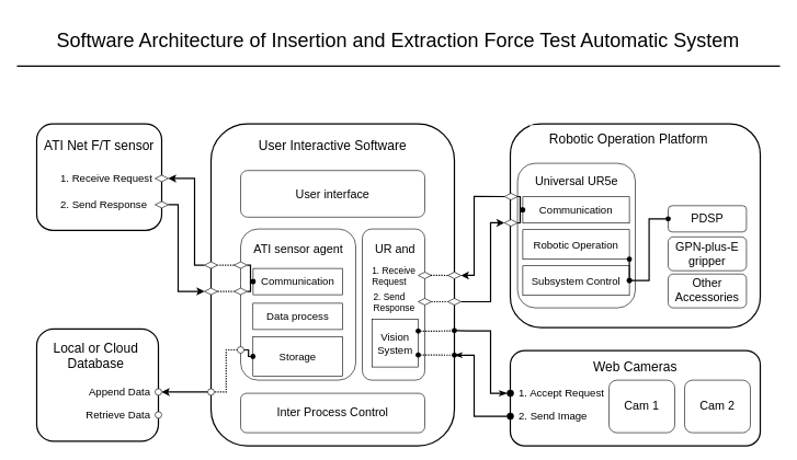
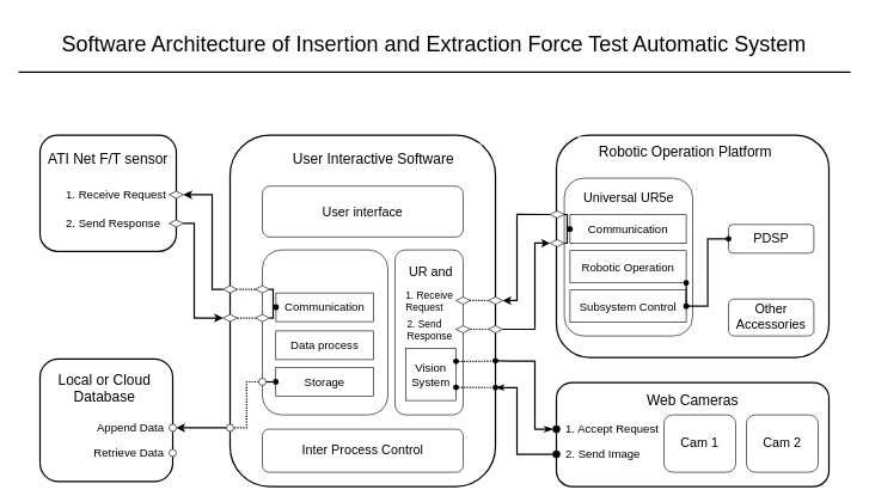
  <mxCell id="0" />
  <mxCell id="1" parent="0" />
  <mxCell id="2" value="" style="rounded=1;whiteSpace=wrap;html=1;fontSize=20;align=left;strokeWidth=2;" parent="1" vertex="1"><mxGeometry x="775" y="188" width="380" height="310" as="geometry" /></mxCell>
  <mxCell id="3" value="" style="endArrow=none;html=1;strokeWidth=2;" parent="1" edge="1"><mxGeometry width="50" height="50" relative="1" as="geometry"><mxPoint x="25" y="100" as="sourcePoint" /><mxPoint x="1185" y="100" as="targetPoint" /></mxGeometry></mxCell>
  <mxCell id="4" value="&lt;font style=&quot;font-size: 30px&quot;&gt;Software Architecture of Insertion and Extraction Force Test Automatic&amp;nbsp;System&lt;/font&gt;" style="text;html=1;strokeColor=none;fillColor=none;align=center;verticalAlign=middle;whiteSpace=wrap;rounded=0;fontSize=20;" parent="1" vertex="1"><mxGeometry width="1169" height="80" as="geometry" x="20" y="20" /></mxCell>
  <mxCell id="5" value="" style="rounded=1;whiteSpace=wrap;html=1;fontSize=20;align=left;strokeWidth=2;" parent="1" vertex="1"><mxGeometry x="55" y="188" width="190" height="162" as="geometry" /></mxCell>
  <mxCell id="6" value="ATI Net F/T sensor" style="rounded=0;whiteSpace=wrap;html=1;fontSize=20;align=center;strokeColor=none;" parent="1" vertex="1"><mxGeometry x="65" y="200" width="170" height="40" as="geometry" /></mxCell>
  <mxCell id="7" value="" style="rhombus;whiteSpace=wrap;html=1;fontSize=20;align=left;" parent="1" vertex="1"><mxGeometry x="235" y="266" width="20" height="10" as="geometry" /></mxCell>
  <mxCell id="8" style="edgeStyle=orthogonalEdgeStyle;rounded=0;orthogonalLoop=1;jettySize=auto;html=1;exitX=1;exitY=0.5;exitDx=0;exitDy=0;entryX=0;entryY=0.5;entryDx=0;entryDy=0;strokeWidth=2;fontSize=18;" parent="1" source="9" target="20" edge="1"><mxGeometry relative="1" as="geometry"><Array as="points"><mxPoint x="270" y="311" /><mxPoint x="270" y="443" /></Array></mxGeometry></mxCell>
  <mxCell id="9" value="" style="rhombus;whiteSpace=wrap;html=1;fontSize=20;align=left;" parent="1" vertex="1"><mxGeometry x="235" y="306" width="20" height="10" as="geometry" /></mxCell>
  <mxCell id="10" value="1. Receive Request" style="text;html=1;strokeColor=none;fillColor=none;align=right;verticalAlign=middle;whiteSpace=wrap;rounded=0;fontSize=16;" parent="1" vertex="1"><mxGeometry x="62.5" y="261" width="170" height="20" as="geometry" /></mxCell>
  <mxCell id="11" value="2. Send Response" style="text;html=1;strokeColor=none;fillColor=none;align=right;verticalAlign=middle;whiteSpace=wrap;rounded=0;fontSize=16;" parent="1" vertex="1"><mxGeometry x="60" y="301" width="165" height="20" as="geometry" /></mxCell>
  <mxCell id="12" value="" style="rounded=1;whiteSpace=wrap;html=1;fontSize=14;align=right;strokeWidth=2;" parent="1" vertex="1"><mxGeometry x="320" y="188" width="370" height="490" as="geometry" /></mxCell>
- <mxCell id="13" value="User Interactive Software" style="rounded=0;whiteSpace=wrap;html=1;fontSize=20;align=center;strokeColor=none;" parent="1" vertex="1"><mxGeometry x="355" y="200" width="300" height="40" as="geometry" /></mxCell>
+ <mxCell id="13" value="User Interactive Software" style="rounded=0;whiteSpace=wrap;html=1;fontSize=20;align=center;strokeColor=none;" parent="1" vertex="1"><mxGeometry x="370" y="200" width="300" height="40" as="geometry" /></mxCell>
  <mxCell id="14" value="User interface" style="rounded=1;whiteSpace=wrap;html=1;fontSize=18;align=center;" parent="1" vertex="1"><mxGeometry x="365" y="259" width="280" height="71" as="geometry" /></mxCell>
  <mxCell id="15" value="" style="rounded=1;whiteSpace=wrap;html=1;fontSize=18;align=center;" parent="1" vertex="1"><mxGeometry x="365" y="348" width="175" height="230" as="geometry" /></mxCell>
  <mxCell id="16" value="" style="rounded=1;whiteSpace=wrap;html=1;fontSize=18;align=center;" parent="1" vertex="1"><mxGeometry x="550" y="348" width="95" height="230" as="geometry" /></mxCell>
  <mxCell id="17" style="edgeStyle=orthogonalEdgeStyle;rounded=0;orthogonalLoop=1;jettySize=auto;html=1;exitX=0;exitY=0.5;exitDx=0;exitDy=0;entryX=1;entryY=0.5;entryDx=0;entryDy=0;strokeWidth=2;fontSize=18;" parent="1" source="18" target="7" edge="1"><mxGeometry relative="1" as="geometry"><Array as="points"><mxPoint x="295" y="403" /><mxPoint x="295" y="271" /></Array></mxGeometry></mxCell>
  <mxCell id="18" value="" style="rhombus;whiteSpace=wrap;html=1;fontSize=20;align=left;" parent="1" vertex="1"><mxGeometry x="310" y="398" width="20" height="10" as="geometry" /></mxCell>
  <mxCell id="19" style="edgeStyle=orthogonalEdgeStyle;rounded=0;orthogonalLoop=1;jettySize=auto;html=1;exitX=1;exitY=0.5;exitDx=0;exitDy=0;entryX=0;entryY=0.5;entryDx=0;entryDy=0;strokeWidth=2;fontSize=18;endArrow=none;endFill=0;dashed=1;dashPattern=1 1;" parent="1" source="20" target="23" edge="1"><mxGeometry relative="1" as="geometry" /></mxCell>
  <mxCell id="20" value="" style="rhombus;whiteSpace=wrap;html=1;fontSize=20;align=left;" parent="1" vertex="1"><mxGeometry x="310" y="438" width="20" height="10" as="geometry" /></mxCell>
  <mxCell id="21" style="edgeStyle=orthogonalEdgeStyle;rounded=0;orthogonalLoop=1;jettySize=auto;html=1;exitX=0;exitY=0.5;exitDx=0;exitDy=0;entryX=1;entryY=0.5;entryDx=0;entryDy=0;strokeWidth=2;fontSize=18;dashed=1;endArrow=none;endFill=0;dashPattern=1 1;" parent="1" source="22" target="18" edge="1"><mxGeometry relative="1" as="geometry" /></mxCell>
  <mxCell id="22" value="" style="rhombus;whiteSpace=wrap;html=1;fontSize=20;align=left;" parent="1" vertex="1"><mxGeometry x="355" y="398" width="20" height="10" as="geometry" /></mxCell>
  <mxCell id="23" value="" style="rhombus;whiteSpace=wrap;html=1;fontSize=20;align=left;" parent="1" vertex="1"><mxGeometry x="355" y="438" width="20" height="10" as="geometry" /></mxCell>
- <mxCell id="24" value="&lt;span style=&quot;font-size: 18px&quot;&gt;ATI sensor agent&lt;/span&gt;" style="rounded=0;whiteSpace=wrap;html=1;fontSize=20;align=center;strokeColor=none;" parent="1" vertex="1"><mxGeometry x="383.75" y="358" width="137.5" height="40" as="geometry" /></mxCell>
  <mxCell id="25" value="&lt;span style=&quot;font-size: 18px&quot;&gt;UR and&lt;/span&gt;" style="rounded=0;whiteSpace=wrap;html=1;fontSize=20;align=center;strokeColor=none;" parent="1" vertex="1"><mxGeometry x="560" y="358" width="80" height="40" as="geometry" /></mxCell>
  <mxCell id="26" value="" style="rhombus;whiteSpace=wrap;html=1;fontSize=20;align=left;" parent="1" vertex="1"><mxGeometry x="635" y="413.63" width="20" height="10" as="geometry" /></mxCell>
  <mxCell id="27" style="edgeStyle=orthogonalEdgeStyle;rounded=0;orthogonalLoop=1;jettySize=auto;html=1;exitX=1;exitY=0.5;exitDx=0;exitDy=0;entryX=0;entryY=0.5;entryDx=0;entryDy=0;strokeWidth=2;fontSize=18;endArrow=none;endFill=0;dashed=1;dashPattern=1 1;" parent="1" source="28" target="32" edge="1"><mxGeometry relative="1" as="geometry" /></mxCell>
  <mxCell id="28" value="" style="rhombus;whiteSpace=wrap;html=1;fontSize=20;align=left;" parent="1" vertex="1"><mxGeometry x="635" y="453.63" width="20" height="10" as="geometry" /></mxCell>
  <mxCell id="29" style="edgeStyle=orthogonalEdgeStyle;rounded=0;orthogonalLoop=1;jettySize=auto;html=1;exitX=0;exitY=0.5;exitDx=0;exitDy=0;entryX=0.933;entryY=0.509;entryDx=0;entryDy=0;entryPerimeter=0;strokeWidth=2;fontSize=18;endArrow=none;endFill=0;dashed=1;dashPattern=1 1;" parent="1" source="30" target="26" edge="1"><mxGeometry relative="1" as="geometry" /></mxCell>
  <mxCell id="30" value="" style="rhombus;whiteSpace=wrap;html=1;fontSize=20;align=left;" parent="1" vertex="1"><mxGeometry x="680" y="413.63" width="20" height="10" as="geometry" /></mxCell>
  <mxCell id="31" style="edgeStyle=orthogonalEdgeStyle;rounded=0;orthogonalLoop=1;jettySize=auto;html=1;exitX=1;exitY=0.5;exitDx=0;exitDy=0;entryX=0;entryY=0.5;entryDx=0;entryDy=0;endArrow=classic;endFill=1;strokeWidth=2;fontSize=18;" parent="1" source="32" target="61" edge="1"><mxGeometry relative="1" as="geometry"><Array as="points"><mxPoint x="745" y="459" /><mxPoint x="745" y="339" /></Array></mxGeometry></mxCell>
  <mxCell id="32" value="" style="rhombus;whiteSpace=wrap;html=1;fontSize=20;align=left;" parent="1" vertex="1"><mxGeometry x="680" y="453.63" width="20" height="10" as="geometry" /></mxCell>
  <mxCell id="33" value="" style="rounded=1;whiteSpace=wrap;html=1;fontSize=20;align=left;" parent="1" vertex="1"><mxGeometry x="786" y="248" width="179" height="220" as="geometry" /></mxCell>
  <mxCell id="34" value="&lt;font style=&quot;font-size: 18px&quot;&gt;Universal UR5e&lt;/font&gt;" style="rounded=0;whiteSpace=wrap;html=1;fontSize=20;align=center;strokeColor=none;" parent="1" vertex="1"><mxGeometry x="795.75" y="259" width="159.5" height="31" as="geometry" /></mxCell>
  <mxCell id="35" style="edgeStyle=orthogonalEdgeStyle;rounded=0;orthogonalLoop=1;jettySize=auto;html=1;exitX=0;exitY=0.5;exitDx=0;exitDy=0;entryX=1;entryY=0.5;entryDx=0;entryDy=0;strokeWidth=2;fontSize=18;" parent="1" source="37" target="30" edge="1"><mxGeometry relative="1" as="geometry"><Array as="points"><mxPoint x="720" y="299" /><mxPoint x="720" y="419" /></Array></mxGeometry></mxCell>
  <mxCell id="36" style="edgeStyle=elbowEdgeStyle;rounded=0;orthogonalLoop=1;jettySize=auto;html=1;exitX=1;exitY=0.5;exitDx=0;exitDy=0;entryX=0;entryY=0.5;entryDx=0;entryDy=0;startArrow=none;startFill=0;endArrow=oval;endFill=1;strokeWidth=2;fontSize=18;" parent="1" source="37" target="54" edge="1"><mxGeometry relative="1" as="geometry" /></mxCell>
  <mxCell id="37" value="" style="rhombus;whiteSpace=wrap;html=1;fontSize=20;align=left;" parent="1" vertex="1"><mxGeometry x="766" y="293.63" width="20" height="10" as="geometry" /></mxCell>
  <mxCell id="38" value="Inter Process Control" style="rounded=1;whiteSpace=wrap;html=1;fontSize=18;align=center;" parent="1" vertex="1"><mxGeometry x="365" y="598" width="280" height="60" as="geometry" /></mxCell>
  <mxCell id="39" value="Communication" style="rounded=0;whiteSpace=wrap;html=1;fontSize=16;align=center;" parent="1" vertex="1"><mxGeometry x="384" y="408" width="136" height="40" as="geometry" /></mxCell>
  <mxCell id="40" value="Data process" style="rounded=0;whiteSpace=wrap;html=1;fontSize=16;align=center;" parent="1" vertex="1"><mxGeometry x="383.75" y="461" width="136" height="40" as="geometry" /></mxCell>
- <mxCell id="41" value="Storage" style="rounded=0;whiteSpace=wrap;html=1;fontSize=16;align=center;" parent="1" vertex="1"><mxGeometry x="383.75" y="512" width="136" height="60" as="geometry" /></mxCell>
+ <mxCell id="41" value="Storage" style="rounded=0;whiteSpace=wrap;html=1;fontSize=16;align=center;" parent="1" vertex="1"><mxGeometry x="383.75" y="512" width="136" height="40" as="geometry" /></mxCell>
  <mxCell id="42" value="" style="rounded=1;whiteSpace=wrap;html=1;fontSize=18;align=left;strokeWidth=2;" parent="1" vertex="1"><mxGeometry x="55" y="500" width="185" height="171" as="geometry" /></mxCell>
  <mxCell id="43" value="Local or Cloud Database" style="rounded=0;whiteSpace=wrap;html=1;fontSize=20;align=center;strokeColor=none;" parent="1" vertex="1"><mxGeometry x="60" y="512" width="170" height="55" as="geometry" /></mxCell>
  <mxCell id="44" value="" style="ellipse;whiteSpace=wrap;html=1;aspect=fixed;fontSize=18;align=left;" parent="1" vertex="1"><mxGeometry x="235" y="591" width="10" height="10" as="geometry" /></mxCell>
  <mxCell id="45" value="" style="ellipse;whiteSpace=wrap;html=1;aspect=fixed;fontSize=18;align=left;" parent="1" vertex="1"><mxGeometry x="235" y="626" width="10" height="10" as="geometry" /></mxCell>
  <mxCell id="46" style="edgeStyle=orthogonalEdgeStyle;rounded=0;orthogonalLoop=1;jettySize=auto;html=1;exitX=0;exitY=0.5;exitDx=0;exitDy=0;entryX=1;entryY=0.5;entryDx=0;entryDy=0;endArrow=classic;endFill=1;strokeWidth=2;fontSize=18;" parent="1" source="47" target="44" edge="1"><mxGeometry relative="1" as="geometry"><Array as="points"><mxPoint x="285" y="596" /><mxPoint x="285" y="596" /></Array></mxGeometry></mxCell>
  <mxCell id="47" value="" style="ellipse;whiteSpace=wrap;html=1;aspect=fixed;fontSize=18;align=left;" parent="1" vertex="1"><mxGeometry x="315" y="591" width="10" height="10" as="geometry" /></mxCell>
  <mxCell id="48" style="edgeStyle=elbowEdgeStyle;rounded=0;orthogonalLoop=1;jettySize=auto;html=1;exitX=0;exitY=0.5;exitDx=0;exitDy=0;entryX=1;entryY=0.5;entryDx=0;entryDy=0;startArrow=none;startFill=0;endArrow=none;endFill=0;strokeWidth=2;fontSize=18;dashed=1;dashPattern=1 1;" parent="1" source="49" target="47" edge="1"><mxGeometry relative="1" as="geometry" /></mxCell>
  <mxCell id="49" value="" style="ellipse;whiteSpace=wrap;html=1;aspect=fixed;fontSize=18;align=left;" parent="1" vertex="1"><mxGeometry x="360" y="527" width="10" height="10" as="geometry" /></mxCell>
  <mxCell id="50" value="Retrieve Data" style="text;html=1;strokeColor=none;fillColor=none;align=right;verticalAlign=middle;whiteSpace=wrap;rounded=0;fontSize=16;" parent="1" vertex="1"><mxGeometry x="105" y="621" width="125" height="20" as="geometry" /></mxCell>
  <mxCell id="51" value="Append Data" style="text;html=1;strokeColor=none;fillColor=none;align=right;verticalAlign=middle;whiteSpace=wrap;rounded=0;fontSize=16;" parent="1" vertex="1"><mxGeometry x="105" y="586" width="125" height="20" as="geometry" /></mxCell>
  <mxCell id="52" value="Robotic Operation" style="rounded=0;whiteSpace=wrap;html=1;fontSize=16;align=center;" parent="1" vertex="1"><mxGeometry x="794" y="349" width="162" height="45" as="geometry" /></mxCell>
  <mxCell id="53" value="Subsystem Control" style="rounded=0;whiteSpace=wrap;html=1;fontSize=16;align=center;" parent="1" vertex="1"><mxGeometry x="794" y="404" width="162" height="45" as="geometry" /></mxCell>
  <mxCell id="54" value="Communication" style="rounded=0;whiteSpace=wrap;html=1;fontSize=16;align=center;" parent="1" vertex="1"><mxGeometry x="794" y="299" width="162" height="40" as="geometry" /></mxCell>
  <mxCell id="55" value="PDSP" style="rounded=1;whiteSpace=wrap;html=1;fontSize=18;align=center;" parent="1" vertex="1"><mxGeometry x="1015" y="312.5" width="119" height="40" as="geometry" /></mxCell>
- <mxCell id="56" value="GPN-plus-E gripper" style="rounded=1;whiteSpace=wrap;html=1;fontSize=18;align=center;" parent="1" vertex="1"><mxGeometry x="1015" y="360" width="119" height="51.5" as="geometry" /></mxCell>
  <mxCell id="57" value="Other Accessories" style="rounded=1;whiteSpace=wrap;html=1;fontSize=18;align=center;" parent="1" vertex="1"><mxGeometry x="1015" y="416.5" width="119" height="51.5" as="geometry" /></mxCell>
  <mxCell id="58" value="1. Receive Request" style="text;html=1;strokeColor=none;fillColor=none;align=left;verticalAlign=middle;whiteSpace=wrap;rounded=0;fontSize=14;" parent="1" vertex="1"><mxGeometry x="562.5" y="393.01" width="70" height="51.25" as="geometry" /></mxCell>
  <mxCell id="59" value="2. Send Response" style="text;html=1;strokeColor=none;fillColor=none;align=left;verticalAlign=middle;whiteSpace=wrap;rounded=0;fontSize=14;" parent="1" vertex="1"><mxGeometry x="565" y="436.13" width="70" height="45" as="geometry" /></mxCell>
  <mxCell id="60" style="edgeStyle=elbowEdgeStyle;rounded=0;orthogonalLoop=1;jettySize=auto;html=1;exitX=1;exitY=0.5;exitDx=0;exitDy=0;entryX=0;entryY=0.5;entryDx=0;entryDy=0;startArrow=none;startFill=0;endArrow=oval;endFill=1;strokeWidth=2;fontSize=18;" parent="1" source="61" target="54" edge="1"><mxGeometry relative="1" as="geometry" /></mxCell>
  <mxCell id="61" value="" style="rhombus;whiteSpace=wrap;html=1;fontSize=20;align=left;" parent="1" vertex="1"><mxGeometry x="766" y="333.63" width="20" height="10" as="geometry" /></mxCell>
  <mxCell id="62" style="edgeStyle=elbowEdgeStyle;rounded=0;orthogonalLoop=1;jettySize=auto;html=1;exitX=1;exitY=0.5;exitDx=0;exitDy=0;entryX=0;entryY=0.5;entryDx=0;entryDy=0;startArrow=none;startFill=0;endArrow=oval;endFill=1;strokeWidth=2;fontSize=18;" parent="1" source="22" target="39" edge="1"><mxGeometry relative="1" as="geometry" /></mxCell>
  <mxCell id="63" style="edgeStyle=elbowEdgeStyle;rounded=0;orthogonalLoop=1;jettySize=auto;html=1;exitX=1;exitY=0.5;exitDx=0;exitDy=0;entryX=0;entryY=0.5;entryDx=0;entryDy=0;startArrow=none;startFill=0;endArrow=oval;endFill=1;strokeWidth=2;fontSize=18;" parent="1" source="23" target="39" edge="1"><mxGeometry relative="1" as="geometry" /></mxCell>
  <mxCell id="64" style="edgeStyle=elbowEdgeStyle;rounded=0;orthogonalLoop=1;jettySize=auto;html=1;exitX=1;exitY=0.5;exitDx=0;exitDy=0;entryX=0;entryY=0.5;entryDx=0;entryDy=0;startArrow=none;startFill=0;endArrow=oval;endFill=1;strokeWidth=2;fontSize=18;" parent="1" source="49" target="41" edge="1"><mxGeometry relative="1" as="geometry" /></mxCell>
  <mxCell id="65" style="edgeStyle=elbowEdgeStyle;rounded=0;orthogonalLoop=1;jettySize=auto;html=1;exitX=1;exitY=0.5;exitDx=0;exitDy=0;entryX=0;entryY=0.5;entryDx=0;entryDy=0;endArrow=oval;endFill=1;strokeWidth=2;fontSize=18;startArrow=oval;startFill=1;" parent="1" source="53" target="55" edge="1"><mxGeometry relative="1" as="geometry"><Array as="points"><mxPoint x="986" y="399" /></Array></mxGeometry></mxCell>
  <mxCell id="66" style="edgeStyle=elbowEdgeStyle;rounded=0;orthogonalLoop=1;jettySize=auto;html=1;exitX=1;exitY=0.5;exitDx=0;exitDy=0;startArrow=oval;startFill=1;endArrow=oval;endFill=1;strokeWidth=2;fontSize=18;" parent="1" source="53" target="52" edge="1"><mxGeometry relative="1" as="geometry" /></mxCell>
  <mxCell id="67" value="Robotic Operation Platform" style="rounded=0;whiteSpace=wrap;html=1;fontSize=20;align=center;strokeColor=none;" parent="1" vertex="1"><mxGeometry x="805" y="190" width="300" height="40" as="geometry" /></mxCell>
  <mxCell id="68" value="Vision System" style="rounded=0;whiteSpace=wrap;html=1;fontSize=16;align=center;" parent="1" vertex="1"><mxGeometry x="565" y="485.25" width="70" height="72.75" as="geometry" /></mxCell>
  <mxCell id="69" value="" style="rounded=1;whiteSpace=wrap;html=1;fontSize=18;align=left;strokeWidth=2;" parent="1" vertex="1"><mxGeometry x="775" y="533" width="380" height="145" as="geometry" /></mxCell>
  <mxCell id="70" value="Web Cameras" style="rounded=0;whiteSpace=wrap;html=1;fontSize=20;align=center;strokeColor=none;" parent="1" vertex="1"><mxGeometry x="890" y="537" width="150" height="40" as="geometry" /></mxCell>
  <mxCell id="71" style="edgeStyle=orthogonalEdgeStyle;rounded=0;orthogonalLoop=1;jettySize=auto;html=1;exitX=0;exitY=0.5;exitDx=0;exitDy=0;startArrow=classicThin;startFill=1;endArrow=oval;endFill=1;strokeWidth=2;entryX=1;entryY=0.642;entryDx=0;entryDy=0;entryPerimeter=0;" parent="1" source="72" target="12" edge="1"><mxGeometry relative="1" as="geometry"><mxPoint x="710" y="499" as="targetPoint" /><Array as="points"><mxPoint x="745" y="598" /><mxPoint x="745" y="503" /><mxPoint x="710" y="503" /></Array></mxGeometry></mxCell>
  <mxCell id="72" value="" style="ellipse;whiteSpace=wrap;html=1;aspect=fixed;fontSize=18;align=left;fillColor=#000000;" parent="1" vertex="1"><mxGeometry x="770" y="593" width="10" height="10" as="geometry" /></mxCell>
  <mxCell id="73" value="" style="ellipse;whiteSpace=wrap;html=1;aspect=fixed;fontSize=18;align=left;fillColor=#000000;" parent="1" vertex="1"><mxGeometry x="770" y="628" width="10" height="10" as="geometry" /></mxCell>
  <mxCell id="74" value="2. Send Image" style="text;html=1;strokeColor=none;fillColor=none;align=left;verticalAlign=middle;whiteSpace=wrap;rounded=0;fontSize=16;" parent="1" vertex="1"><mxGeometry x="786" y="623" width="125" height="20" as="geometry" /></mxCell>
  <mxCell id="75" value="1. Accept Request" style="text;html=1;strokeColor=none;fillColor=none;align=left;verticalAlign=middle;whiteSpace=wrap;rounded=0;fontSize=16;" parent="1" vertex="1"><mxGeometry x="786" y="588" width="152" height="20" as="geometry" /></mxCell>
  <mxCell id="76" style="edgeStyle=orthogonalEdgeStyle;rounded=0;orthogonalLoop=1;jettySize=auto;html=1;exitX=0;exitY=0.5;exitDx=0;exitDy=0;strokeWidth=2;endArrow=classicThin;endFill=1;" parent="1" source="73" edge="1"><mxGeometry relative="1" as="geometry"><mxPoint x="690" y="540" as="targetPoint" /><Array as="points"><mxPoint x="720" y="633" /><mxPoint x="720" y="540" /></Array></mxGeometry></mxCell>
  <mxCell id="77" style="edgeStyle=orthogonalEdgeStyle;rounded=0;orthogonalLoop=1;jettySize=auto;html=1;exitX=1;exitY=0.75;exitDx=0;exitDy=0;dashed=1;dashPattern=1 1;startArrow=oval;startFill=1;endArrow=oval;endFill=1;strokeWidth=2;" parent="1" source="68" edge="1"><mxGeometry relative="1" as="geometry"><mxPoint x="690" y="540" as="targetPoint" /></mxGeometry></mxCell>
  <mxCell id="78" style="edgeStyle=orthogonalEdgeStyle;rounded=0;orthogonalLoop=1;jettySize=auto;html=1;exitX=1;exitY=0.25;exitDx=0;exitDy=0;startArrow=oval;startFill=1;endArrow=none;endFill=0;strokeWidth=2;dashed=1;dashPattern=1 1;" parent="1" source="68" edge="1"><mxGeometry relative="1" as="geometry"><mxPoint x="690" y="503" as="targetPoint" /></mxGeometry></mxCell>
  <mxCell id="79" value="Cam 1" style="rounded=1;whiteSpace=wrap;html=1;fontSize=18;align=center;" parent="1" vertex="1"><mxGeometry x="925" y="578" width="100" height="80" as="geometry" /></mxCell>
  <mxCell id="80" value="Cam 2" style="rounded=1;whiteSpace=wrap;html=1;fontSize=18;align=center;" parent="1" vertex="1"><mxGeometry x="1040" y="578" width="100" height="80" as="geometry" /></mxCell>
